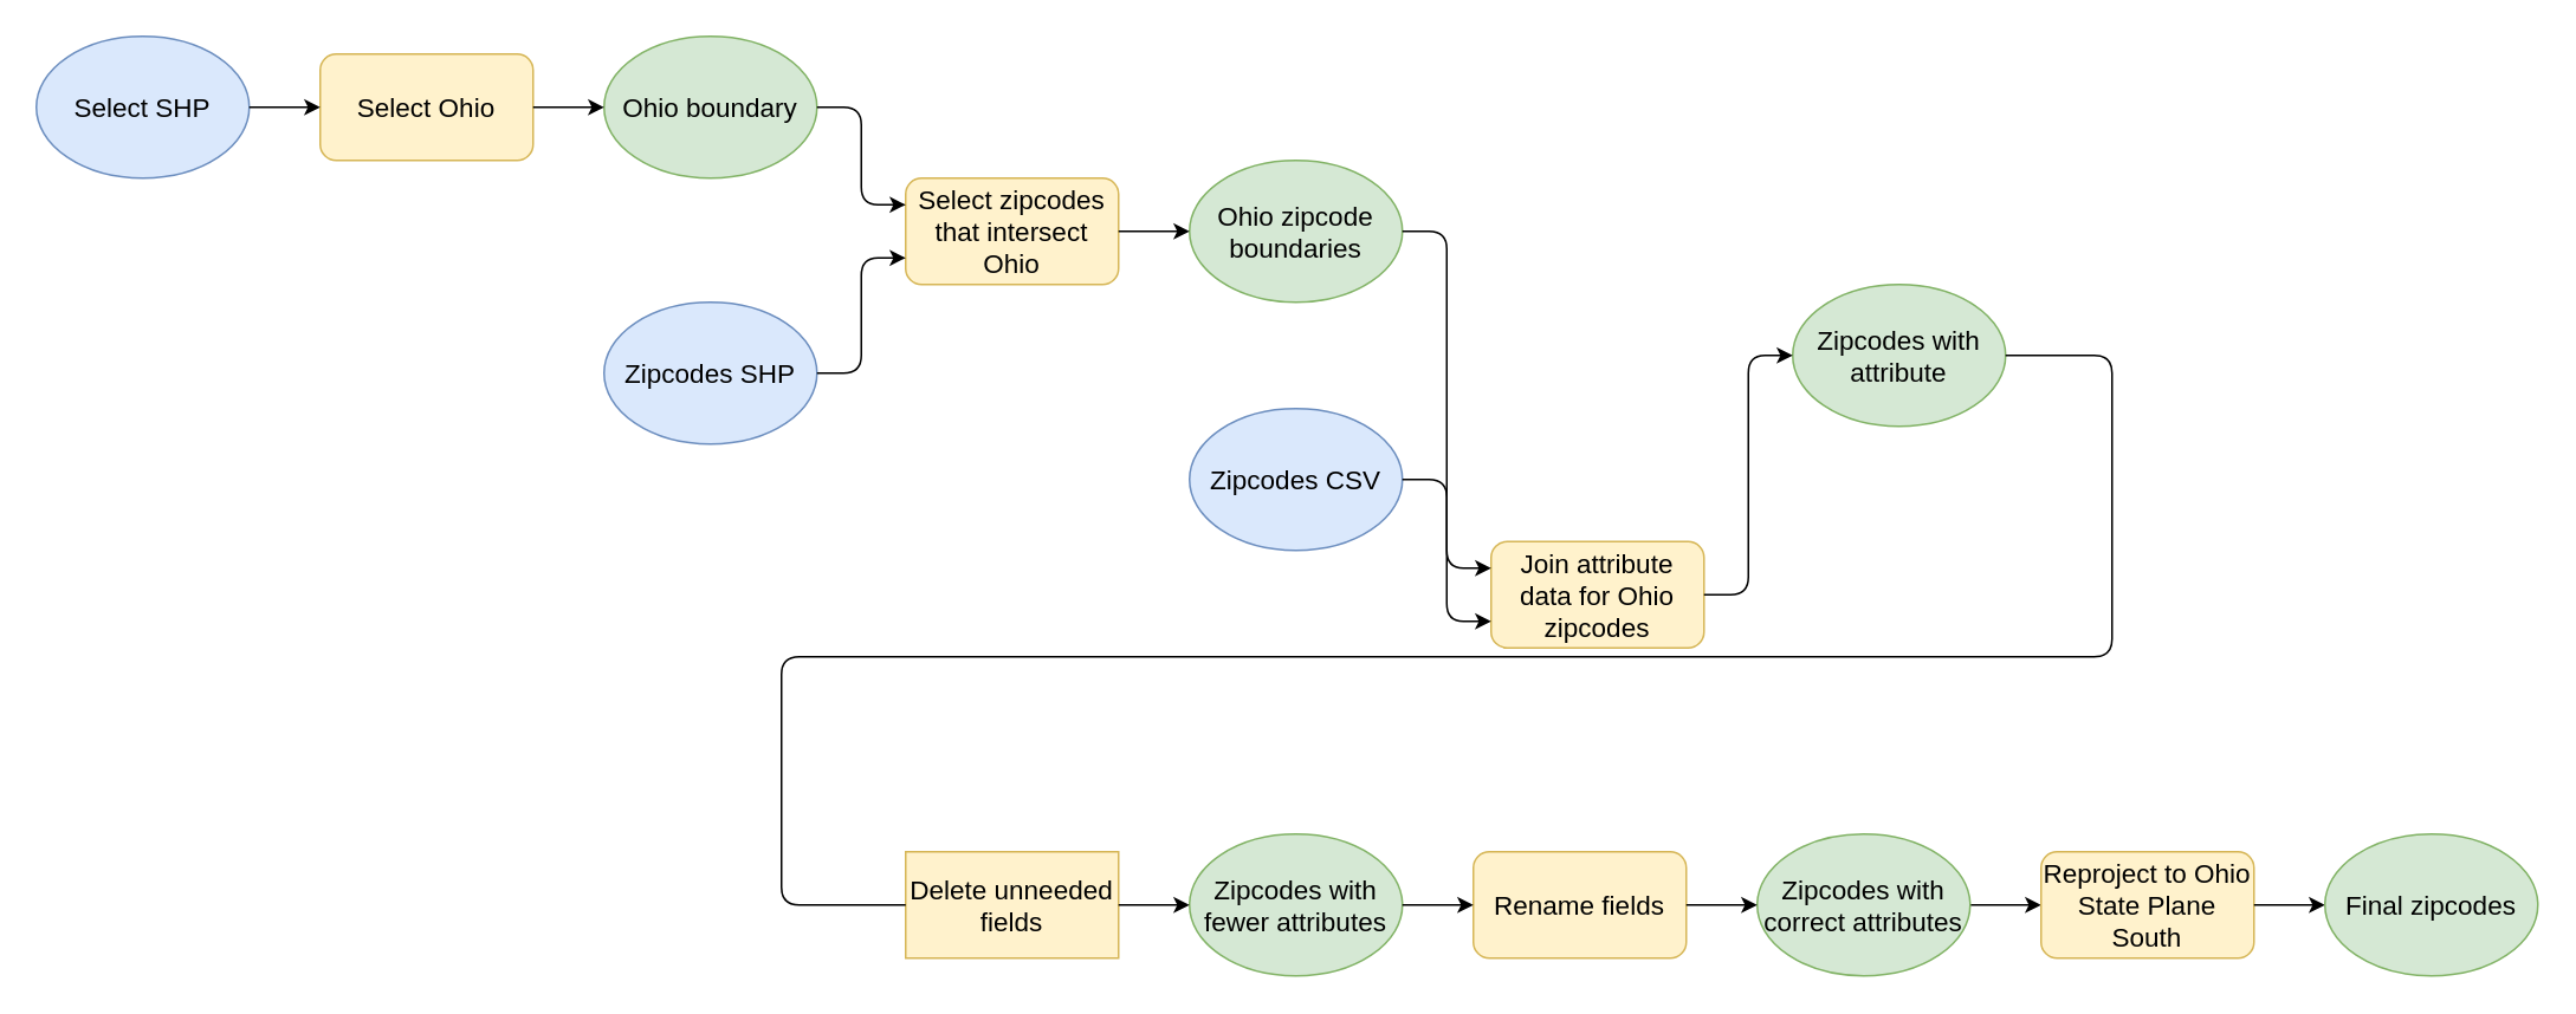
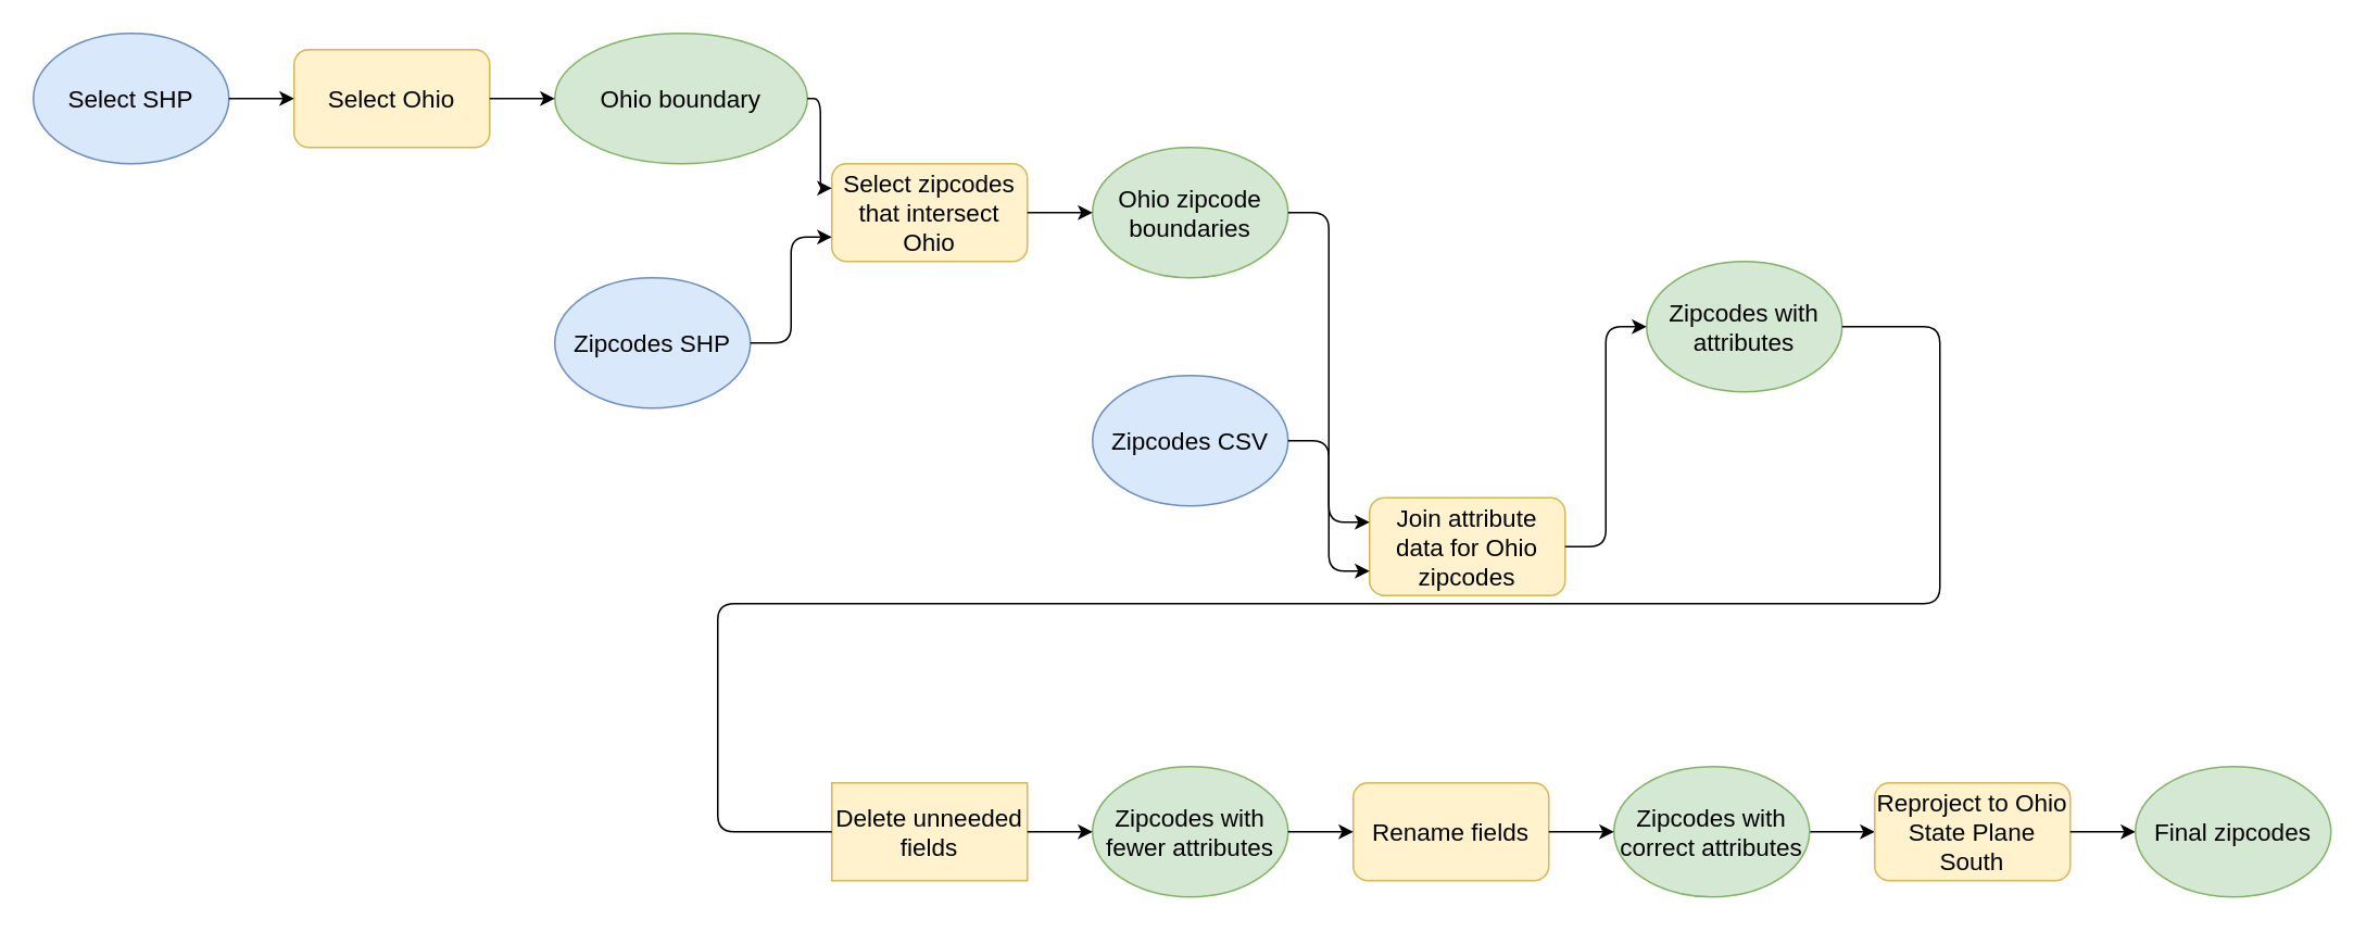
  <mxCell id="0" />
  <mxCell id="1" parent="0" />
  <mxCell id="2" value="Zipcodes CSV" style="ellipse;whiteSpace=wrap;html=1;fillColor=#dae8fc;strokeColor=#6c8ebf;fontSize=15;" parent="1" vertex="1"><mxGeometry x="670" y="230" width="120" height="80" as="geometry" /></mxCell>
  <mxCell id="3" style="edgeStyle=orthogonalEdgeStyle;rounded=0;orthogonalLoop=1;jettySize=auto;html=1;entryX=0;entryY=0.5;entryDx=0;entryDy=0;fontSize=15;exitX=1;exitY=0.5;exitDx=0;exitDy=0;" parent="1" source="16" target="15" edge="1"><mxGeometry relative="1" as="geometry" /></mxCell>
  <mxCell id="4" value="Join attribute data for Ohio zipcodes" style="rounded=1;whiteSpace=wrap;html=1;fillColor=#fff2cc;strokeColor=#d6b656;fontSize=15;" parent="1" vertex="1"><mxGeometry x="840" y="305" width="120" height="60" as="geometry" /></mxCell>
  <mxCell id="5" value="Zipcodes SHP" style="ellipse;whiteSpace=wrap;html=1;fillColor=#dae8fc;strokeColor=#6c8ebf;fontSize=15;" parent="1" vertex="1"><mxGeometry x="340" y="170" width="120" height="80" as="geometry" /></mxCell>
  <mxCell id="6" value="Select SHP" style="ellipse;whiteSpace=wrap;html=1;fillColor=#dae8fc;strokeColor=#6c8ebf;fontSize=15;" parent="1" vertex="1"><mxGeometry x="20" y="20" width="120" height="80" as="geometry" /></mxCell>
  <mxCell id="7" value="Select Ohio" style="rounded=1;whiteSpace=wrap;html=1;fillColor=#fff2cc;strokeColor=#d6b656;fontSize=15;" parent="1" vertex="1"><mxGeometry x="180" y="30" width="120" height="60" as="geometry" /></mxCell>
  <mxCell id="8" value="Select zipcodes that intersect Ohio" style="rounded=1;whiteSpace=wrap;html=1;fillColor=#fff2cc;strokeColor=#d6b656;fontSize=15;" parent="1" vertex="1"><mxGeometry x="510" y="100" width="120" height="60" as="geometry" /></mxCell>
- <mxCell id="9" value="Ohio boundary" style="ellipse;whiteSpace=wrap;html=1;fillColor=#d5e8d4;strokeColor=#82b366;fontSize=15;" parent="1" vertex="1"><mxGeometry x="340" y="20" width="120" height="80" as="geometry" /></mxCell>
+ <mxCell id="9" value="Ohio boundary" style="ellipse;whiteSpace=wrap;html=1;fillColor=#d5e8d4;strokeColor=#82b366;fontSize=15;" parent="1" vertex="1"><mxGeometry x="340" y="20" width="155" height="80" as="geometry" /></mxCell>
  <mxCell id="10" value="Ohio zipcode boundaries" style="ellipse;whiteSpace=wrap;html=1;fillColor=#d5e8d4;strokeColor=#82b366;fontSize=15;" parent="1" vertex="1"><mxGeometry x="670" y="90" width="120" height="80" as="geometry" /></mxCell>
- <mxCell id="11" value="Zipcodes with attribute" style="ellipse;whiteSpace=wrap;html=1;fillColor=#d5e8d4;strokeColor=#82b366;fontSize=15;" parent="1" vertex="1"><mxGeometry x="1010" y="160" width="120" height="80" as="geometry" /></mxCell>
+ <mxCell id="11" value="Zipcodes with attributes" style="ellipse;whiteSpace=wrap;html=1;fillColor=#d5e8d4;strokeColor=#82b366;fontSize=15;" parent="1" vertex="1"><mxGeometry x="1010" y="160" width="120" height="80" as="geometry" /></mxCell>
  <mxCell id="12" value="Zipcodes with &lt;br style=&quot;font-size: 15px;&quot;&gt;fewer attributes" style="ellipse;whiteSpace=wrap;html=1;fillColor=#d5e8d4;strokeColor=#82b366;fontSize=15;" parent="1" vertex="1"><mxGeometry x="670" y="470" width="120" height="80" as="geometry" /></mxCell>
  <mxCell id="13" value="Delete unneeded fields" style="whiteSpace=wrap;html=1;fillColor=#fff2cc;strokeColor=#d6b656;fontSize=15;rounded=0;" parent="1" vertex="1"><mxGeometry x="510" y="480" width="120" height="60" as="geometry" /></mxCell>
  <mxCell id="14" value="Rename fields" style="rounded=1;whiteSpace=wrap;html=1;fillColor=#fff2cc;strokeColor=#d6b656;fontSize=15;" parent="1" vertex="1"><mxGeometry x="830" y="480" width="120" height="60" as="geometry" /></mxCell>
  <mxCell id="15" value="Reproject to Ohio State Plane South" style="rounded=1;whiteSpace=wrap;html=1;fillColor=#fff2cc;strokeColor=#d6b656;fontSize=15;" parent="1" vertex="1"><mxGeometry x="1150" y="480" width="120" height="60" as="geometry" /></mxCell>
  <mxCell id="16" value="Zipcodes with &lt;br style=&quot;font-size: 15px;&quot;&gt;correct attributes" style="ellipse;whiteSpace=wrap;html=1;fillColor=#d5e8d4;strokeColor=#82b366;fontSize=15;" parent="1" vertex="1"><mxGeometry x="990" y="470" width="120" height="80" as="geometry" /></mxCell>
  <mxCell id="17" value="" style="edgeStyle=elbowEdgeStyle;elbow=horizontal;endArrow=classic;html=1;entryX=0;entryY=0.5;entryDx=0;entryDy=0;exitX=1;exitY=0.5;exitDx=0;exitDy=0;fontSize=15;" parent="1" source="6" target="7" edge="1"><mxGeometry width="50" height="50" relative="1" as="geometry"><mxPoint x="140" y="110" as="sourcePoint" /><mxPoint x="70" y="460" as="targetPoint" /></mxGeometry></mxCell>
  <mxCell id="18" value="" style="edgeStyle=elbowEdgeStyle;elbow=horizontal;endArrow=classic;html=1;entryX=0;entryY=0.5;entryDx=0;entryDy=0;fontSize=15;exitX=1;exitY=0.5;exitDx=0;exitDy=0;" parent="1" source="7" target="9" edge="1"><mxGeometry width="50" height="50" relative="1" as="geometry"><mxPoint x="320" y="140" as="sourcePoint" /><mxPoint x="189.857" y="70" as="targetPoint" /></mxGeometry></mxCell>
  <mxCell id="19" value="" style="edgeStyle=elbowEdgeStyle;elbow=horizontal;endArrow=classic;html=1;fontSize=15;exitX=1;exitY=0.5;exitDx=0;exitDy=0;entryX=0;entryY=0.25;entryDx=0;entryDy=0;" parent="1" source="9" target="8" edge="1"><mxGeometry width="50" height="50" relative="1" as="geometry"><mxPoint x="309.857" y="70" as="sourcePoint" /><mxPoint x="530" y="90" as="targetPoint" /></mxGeometry></mxCell>
  <mxCell id="20" value="" style="edgeStyle=elbowEdgeStyle;elbow=horizontal;endArrow=classic;html=1;fontSize=15;exitX=1;exitY=0.5;exitDx=0;exitDy=0;entryX=0;entryY=0.75;entryDx=0;entryDy=0;" parent="1" source="5" target="8" edge="1"><mxGeometry width="50" height="50" relative="1" as="geometry"><mxPoint x="469.857" y="70" as="sourcePoint" /><mxPoint x="500" y="200" as="targetPoint" /></mxGeometry></mxCell>
  <mxCell id="21" value="" style="edgeStyle=elbowEdgeStyle;elbow=horizontal;endArrow=classic;html=1;fontSize=15;entryX=0;entryY=0.5;entryDx=0;entryDy=0;exitX=1;exitY=0.5;exitDx=0;exitDy=0;" parent="1" source="8" target="10" edge="1"><mxGeometry width="50" height="50" relative="1" as="geometry"><mxPoint x="630" y="220" as="sourcePoint" /><mxPoint x="519.857" y="155.714" as="targetPoint" /></mxGeometry></mxCell>
  <mxCell id="22" value="" style="edgeStyle=elbowEdgeStyle;elbow=horizontal;endArrow=classic;html=1;fontSize=15;entryX=0;entryY=0.25;entryDx=0;entryDy=0;exitX=1;exitY=0.5;exitDx=0;exitDy=0;" parent="1" source="10" target="4" edge="1"><mxGeometry width="50" height="50" relative="1" as="geometry"><mxPoint x="639.857" y="140" as="sourcePoint" /><mxPoint x="679.857" y="140" as="targetPoint" /></mxGeometry></mxCell>
  <mxCell id="23" value="" style="edgeStyle=elbowEdgeStyle;elbow=horizontal;endArrow=classic;html=1;fontSize=15;entryX=0;entryY=0.75;entryDx=0;entryDy=0;exitX=1;exitY=0.5;exitDx=0;exitDy=0;" parent="1" source="2" target="4" edge="1"><mxGeometry width="50" height="50" relative="1" as="geometry"><mxPoint x="799.857" y="140" as="sourcePoint" /><mxPoint x="879.857" y="205.714" as="targetPoint" /></mxGeometry></mxCell>
  <mxCell id="24" value="" style="edgeStyle=elbowEdgeStyle;elbow=horizontal;endArrow=classic;html=1;fontSize=15;entryX=0;entryY=0.5;entryDx=0;entryDy=0;exitX=1;exitY=0.5;exitDx=0;exitDy=0;" parent="1" source="4" target="11" edge="1"><mxGeometry width="50" height="50" relative="1" as="geometry"><mxPoint x="1000" y="280" as="sourcePoint" /><mxPoint x="850" y="225" as="targetPoint" /></mxGeometry></mxCell>
  <mxCell id="25" value="" style="edgeStyle=segmentEdgeStyle;endArrow=none;html=1;fontSize=15;exitX=1;exitY=0.5;exitDx=0;exitDy=0;entryX=0;entryY=0.5;entryDx=0;entryDy=0;" parent="1" source="11" target="13" edge="1"><mxGeometry width="50" height="50" relative="1" as="geometry"><mxPoint x="20" y="610" as="sourcePoint" /><mxPoint x="70" y="560" as="targetPoint" /><Array as="points"><mxPoint x="1190" y="200" /><mxPoint x="1190" y="370" /><mxPoint x="440" y="370" /><mxPoint x="440" y="510" /></Array></mxGeometry></mxCell>
  <mxCell id="26" value="" style="edgeStyle=elbowEdgeStyle;elbow=horizontal;endArrow=classic;html=1;fontSize=15;entryX=0;entryY=0.5;entryDx=0;entryDy=0;exitX=1;exitY=0.5;exitDx=0;exitDy=0;" parent="1" source="13" target="12" edge="1"><mxGeometry width="50" height="50" relative="1" as="geometry"><mxPoint x="1130" y="290" as="sourcePoint" /><mxPoint x="1180" y="235" as="targetPoint" /></mxGeometry></mxCell>
  <mxCell id="27" value="" style="edgeStyle=elbowEdgeStyle;elbow=horizontal;endArrow=classic;html=1;fontSize=15;entryX=0;entryY=0.5;entryDx=0;entryDy=0;exitX=1;exitY=0.5;exitDx=0;exitDy=0;" parent="1" source="12" target="14" edge="1"><mxGeometry width="50" height="50" relative="1" as="geometry"><mxPoint x="1140" y="300" as="sourcePoint" /><mxPoint x="1190" y="245" as="targetPoint" /></mxGeometry></mxCell>
  <mxCell id="28" value="" style="edgeStyle=elbowEdgeStyle;elbow=horizontal;endArrow=classic;html=1;fontSize=15;entryX=0;entryY=0.5;entryDx=0;entryDy=0;exitX=1;exitY=0.5;exitDx=0;exitDy=0;" parent="1" source="14" target="16" edge="1"><mxGeometry width="50" height="50" relative="1" as="geometry"><mxPoint x="1150" y="310" as="sourcePoint" /><mxPoint x="1200" y="255" as="targetPoint" /></mxGeometry></mxCell>
  <mxCell id="29" value="" style="edgeStyle=elbowEdgeStyle;elbow=horizontal;endArrow=classic;html=1;fontSize=15;entryX=0;entryY=0.5;entryDx=0;entryDy=0;exitX=1;exitY=0.5;exitDx=0;exitDy=0;" parent="1" source="15" target="30" edge="1"><mxGeometry width="50" height="50" relative="1" as="geometry"><mxPoint x="1280" y="590" as="sourcePoint" /><mxPoint x="1210" y="265" as="targetPoint" /></mxGeometry></mxCell>
  <mxCell id="30" value="Final zipcodes" style="ellipse;whiteSpace=wrap;html=1;fillColor=#d5e8d4;strokeColor=#82b366;fontSize=15;" parent="1" vertex="1"><mxGeometry x="1310" y="470" width="120" height="80" as="geometry" /></mxCell>
